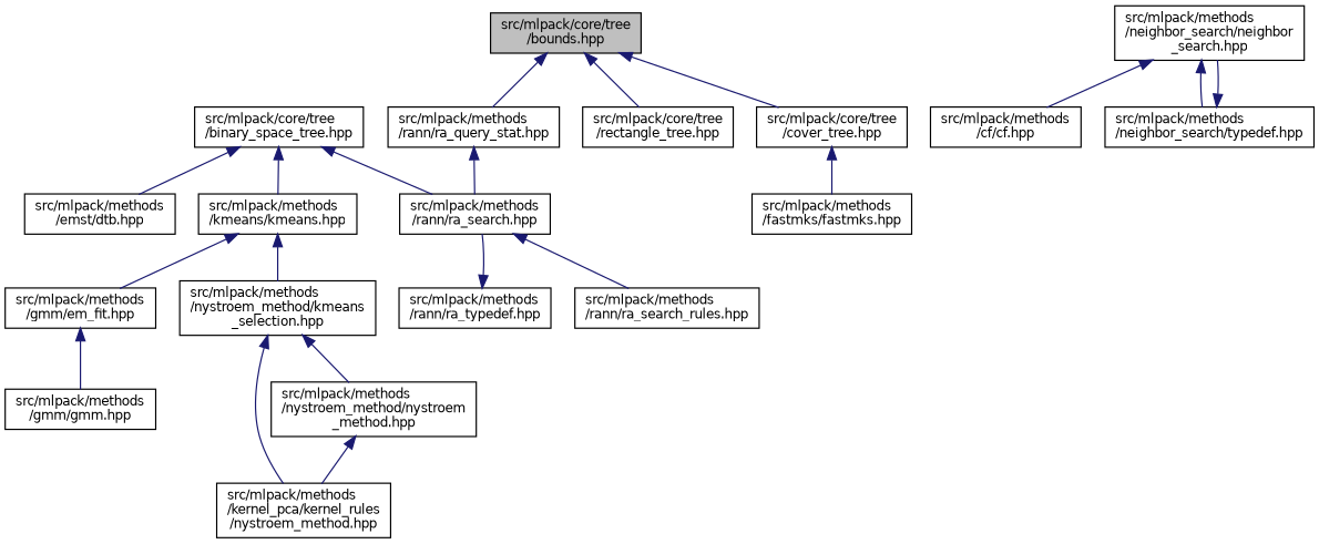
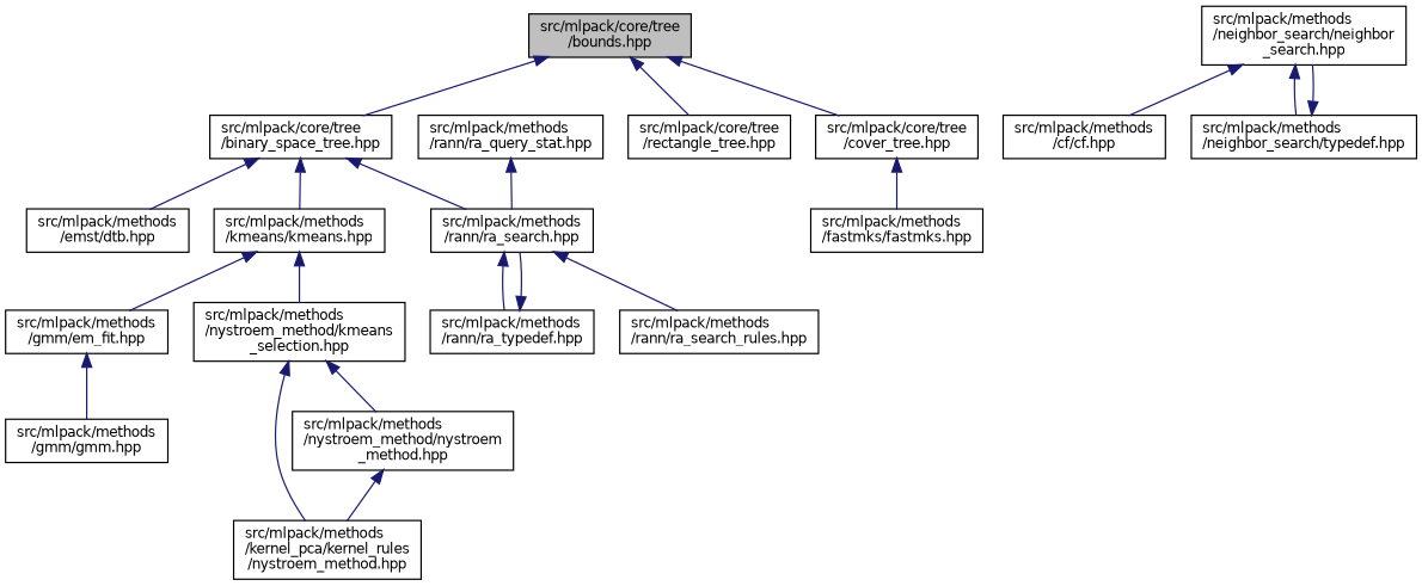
  digraph {
    node [color=black fillcolor=white fontname=Helvetica fontsize=10 shape=record style=filled]
    edge [color=midnightblue dir=back fontname=Helvetica fontsize=10 labelfontname=Helvetica labelfontsize=10 style=solid]
    n1 [fillcolor=grey75 fontcolor=black height=0.2 label="src/mlpack/core/tree\l/bounds.hpp" width=0.4]
    n2 [height=0.2 label="src/mlpack/core/tree\l/binary_space_tree.hpp" width=0.4]
    n3 [height=0.2 label="src/mlpack/core/tree\l/cover_tree.hpp" width=0.4]
    n4 [height=0.2 label="src/mlpack/core/tree\l/rectangle_tree.hpp" width=0.4]
    n5 [height=0.2 label="src/mlpack/methods\l/emst/dtb.hpp" width=0.4]
    n6 [height=0.2 label="src/mlpack/methods\l/kmeans/kmeans.hpp" width=0.4]
    n7 [height=0.2 label="src/mlpack/methods\l/rann/ra_search.hpp" width=0.4]
    n8 [height=0.2 label="src/mlpack/methods\l/fastmks/fastmks.hpp" width=0.4]
    n9 [height=0.2 label="src/mlpack/methods\l/gmm/em_fit.hpp" width=0.4]
    n10 [height=0.2 label="src/mlpack/methods\l/nystroem_method/kmeans\l_selection.hpp" width=0.4]
    n11 [height=0.2 label="src/mlpack/methods\l/neighbor_search/neighbor\l_search.hpp" width=0.4]
    n12 [height=0.2 label="src/mlpack/methods\l/cf/cf.hpp" width=0.4]
    n13 [height=0.2 label="src/mlpack/methods\l/neighbor_search/typedef.hpp" width=0.4]
    n14 [height=0.2 label="src/mlpack/methods\l/rann/ra_query_stat.hpp" width=0.4]
    n15 [height=0.2 label="src/mlpack/methods\l/rann/ra_typedef.hpp" width=0.4]
    n16 [height=0.2 label="src/mlpack/methods\l/rann/ra_search_rules.hpp" width=0.4]
    n17 [height=0.2 label="src/mlpack/methods\l/gmm/gmm.hpp" width=0.4]
    n18 [height=0.2 label="src/mlpack/methods\l/kernel_pca/kernel_rules\l/nystroem_method.hpp" width=0.4]
    n19 [height=0.2 label="src/mlpack/methods\l/nystroem_method/nystroem\l_method.hpp" width=0.4]
-   n1 -> n14
+   n1 -> n2
    n1 -> n3
    n1 -> n4
    n2 -> n5
    n2 -> n6
    n2 -> n7
    n3 -> n8
    n6 -> n9
    n6 -> n10
+   n7 -> n15
    n7 -> n16
    n9 -> n17
    n10 -> n18
    n10 -> n19
    n11 -> n12
    n11 -> n13
    n13 -> n11
    n14 -> n7
    n15 -> n7
    n19 -> n18
  }
